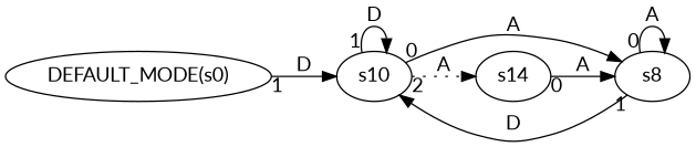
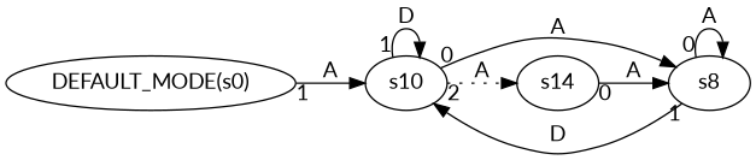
  digraph {
    fontname=Lato
    rankdir=LR
    node [fontname=Lato]
    edge [fontname=Lato taillabel=1]
    "DEFAULT_MODE(s0)"
    s10
    s8
    s14
-   "DEFAULT_MODE(s0)" -> s10 [label=D]
+   "DEFAULT_MODE(s0)" -> s10 [label=A]
    s10 -> s10 [label=D]
    s10 -> s8 [label=A taillabel=0]
    s10 -> s14 [label=A style=dotted taillabel=2]
    s8 -> s10 [label=D]
    s8 -> s8 [label=A taillabel=0]
    s14 -> s8 [label=A taillabel=0]
  }
